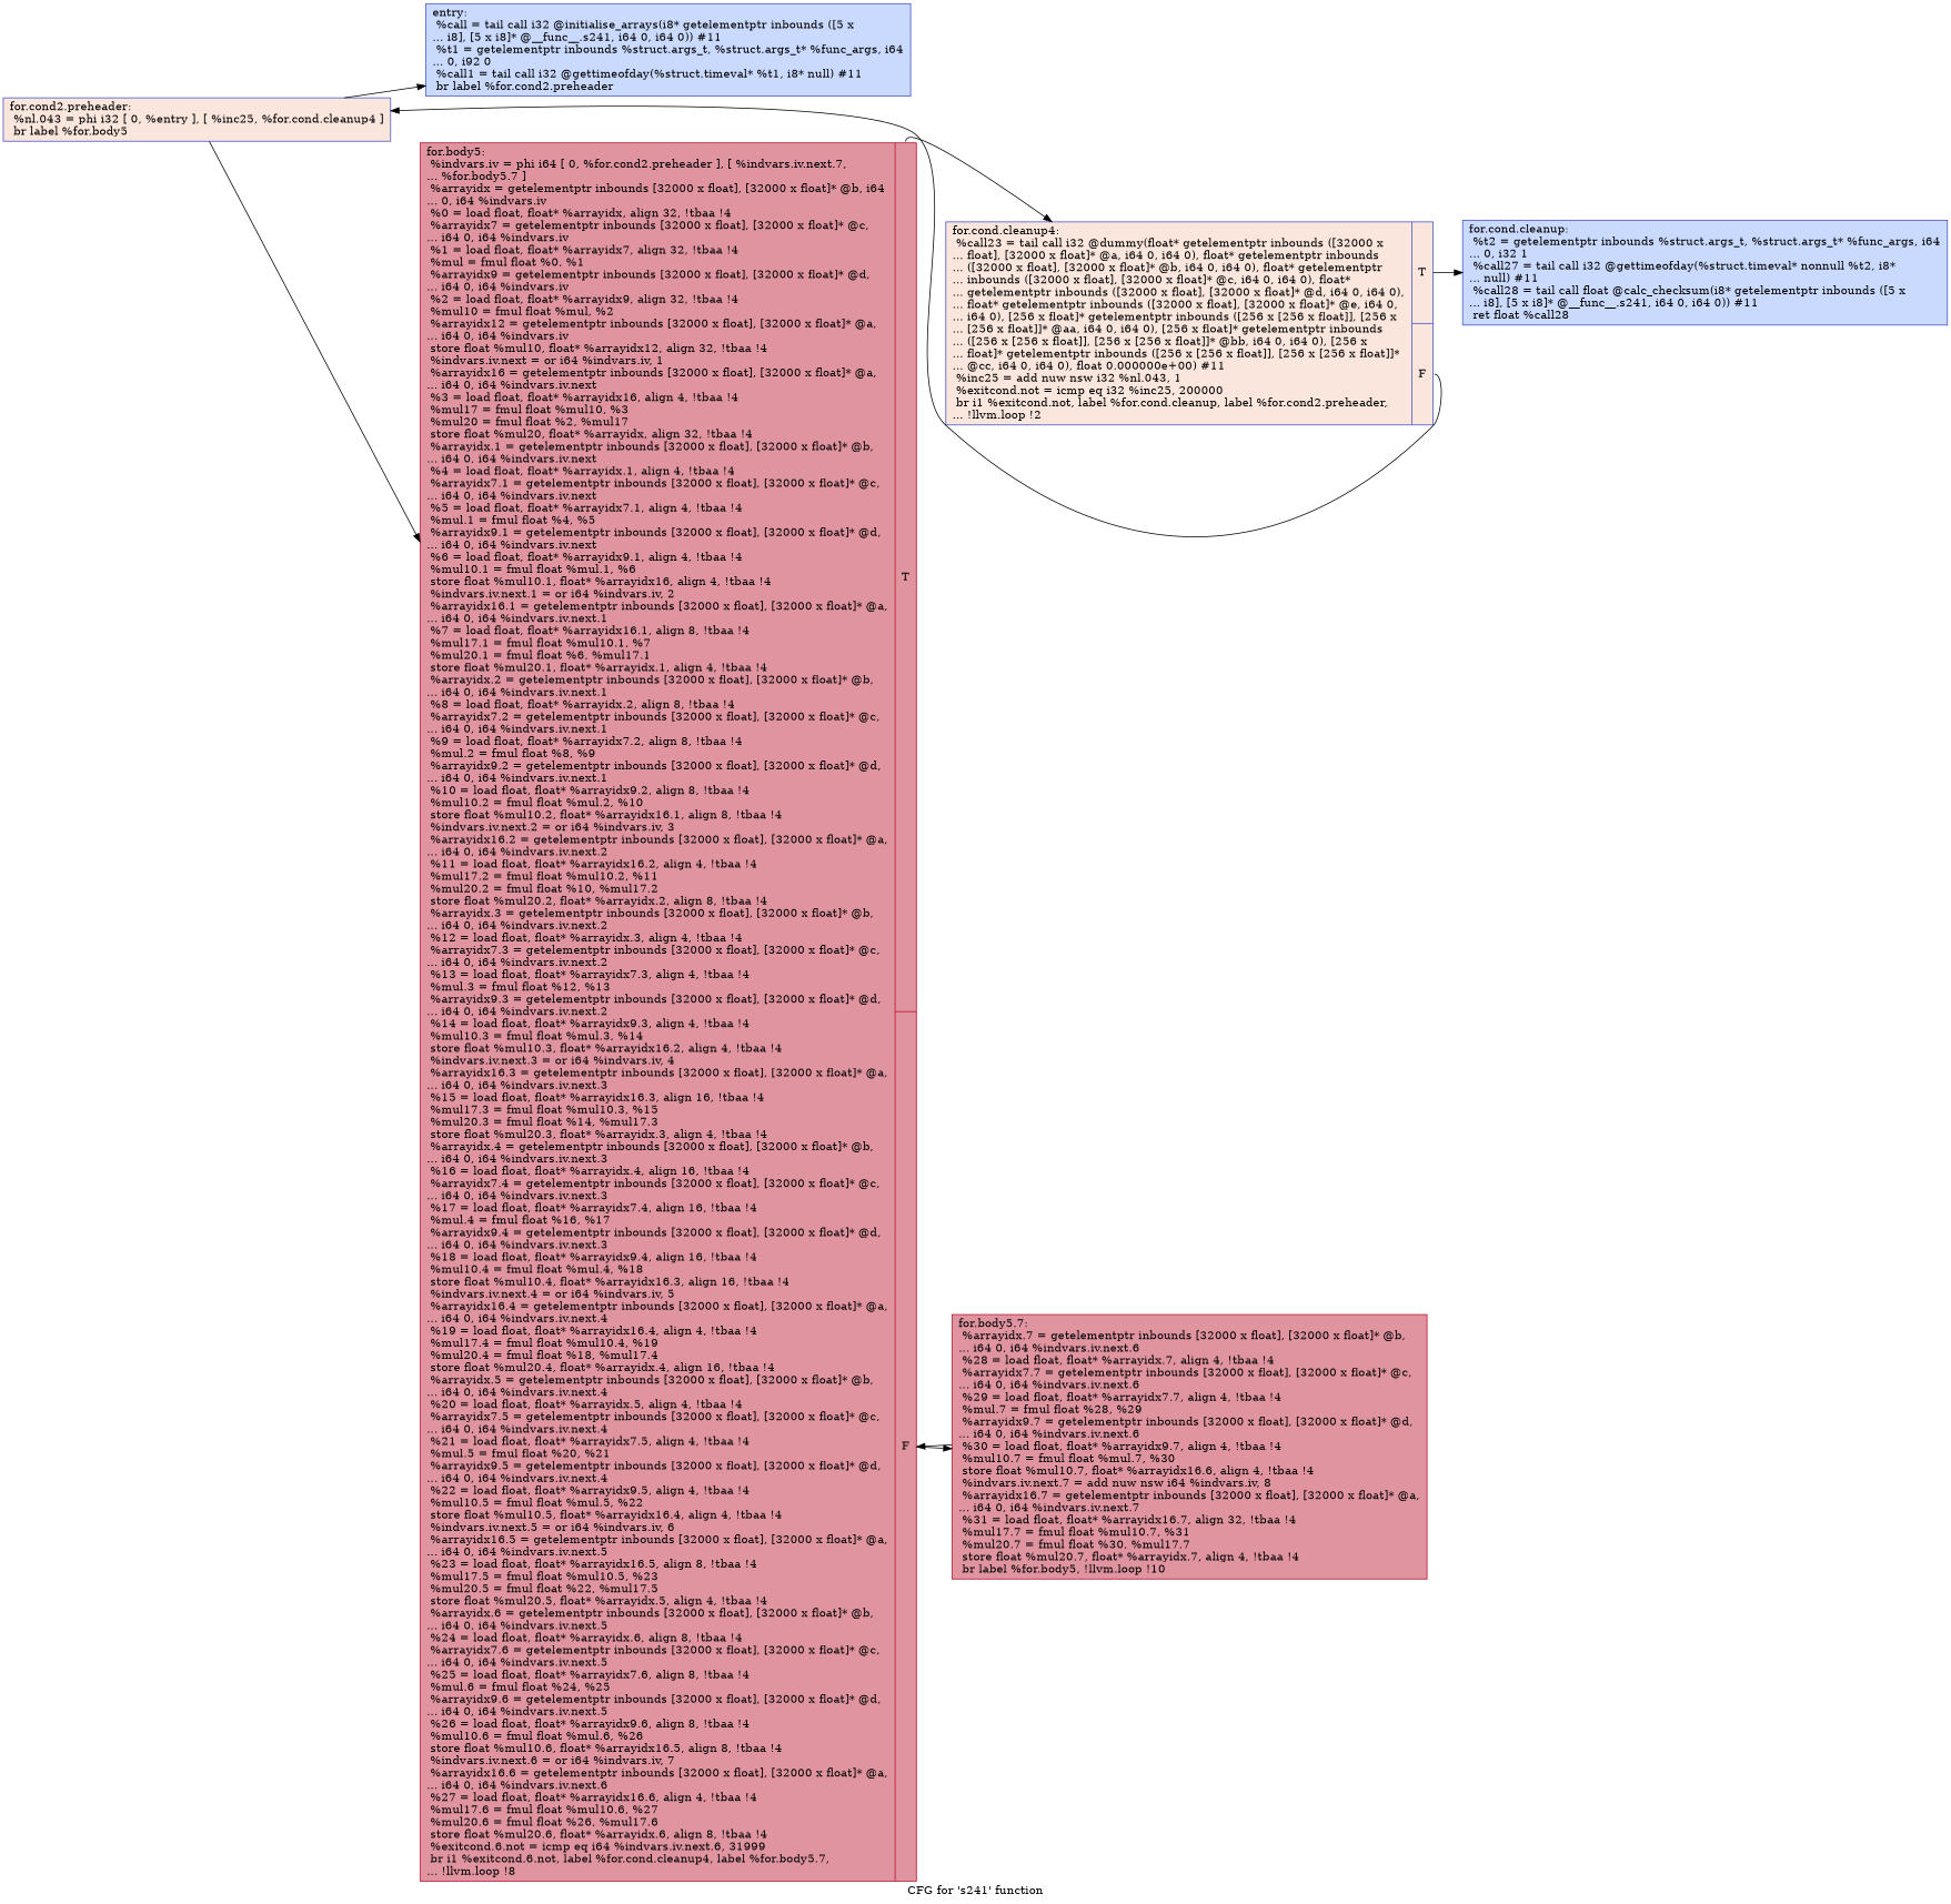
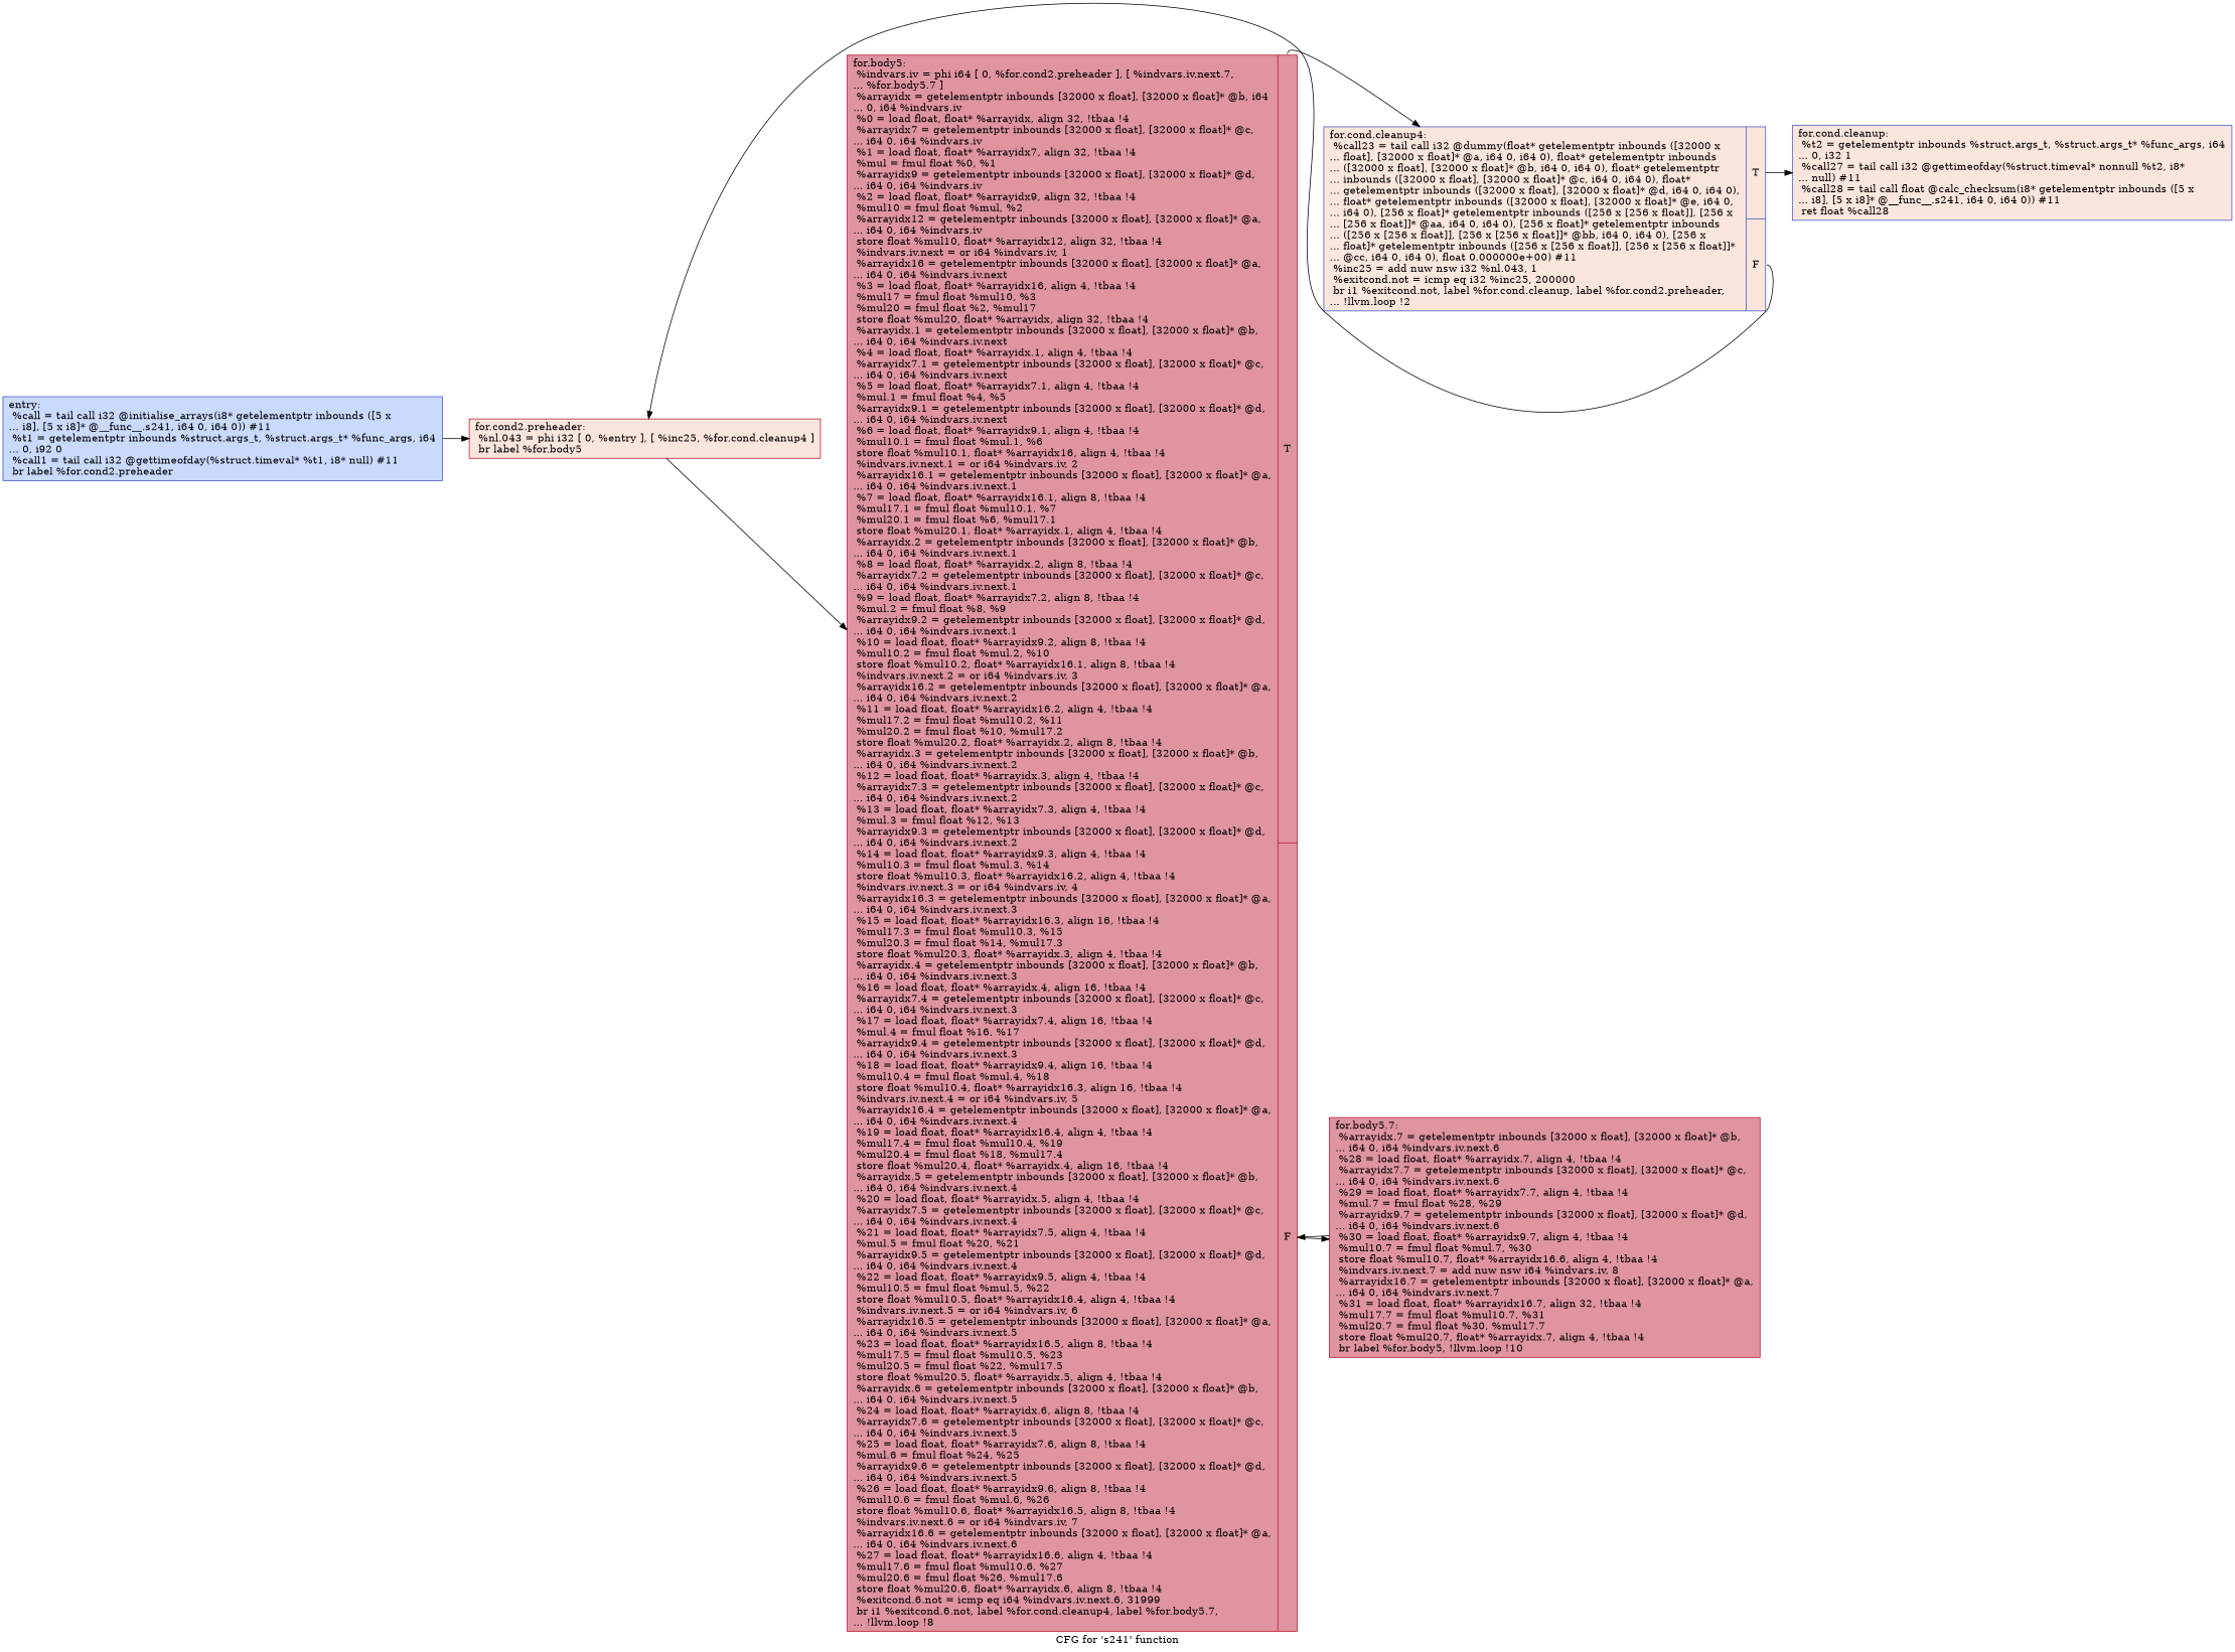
  digraph {
    label="CFG for 's241' function"
    rankdir=LR
    node [color="#3d50c3ff" fillcolor="#88abfd70" shape=record style=filled]
    n1 [label="{entry:\l  %call = tail call i32 @initialise_arrays(i8* getelementptr inbounds ([5 x\l... i8], [5 x i8]* @__func__.s241, i64 0, i64 0)) #11\l  %t1 = getelementptr inbounds %struct.args_t, %struct.args_t* %func_args, i64\l... 0, i92 0\l  %call1 = tail call i32 @gettimeofday(%struct.timeval* %t1, i8* null) #11\l  br label %for.cond2.preheader\l}"]
-   n2 [fillcolor="#f3c7b170" label="{for.cond2.preheader:                              \l  %nl.043 = phi i32 [ 0, %entry ], [ %inc25, %for.cond.cleanup4 ]\l  br label %for.body5\l}"]
+   n2 [color="#b70d28ff" fillcolor="#f3c7b170" label="{for.cond2.preheader:                              \l  %nl.043 = phi i32 [ 0, %entry ], [ %inc25, %for.cond.cleanup4 ]\l  br label %for.body5\l}"]
    n3 [color="#b70d28ff" fillcolor="#b70d2870" label="{for.body5:                                        \l  %indvars.iv = phi i64 [ 0, %for.cond2.preheader ], [ %indvars.iv.next.7,\l... %for.body5.7 ]\l  %arrayidx = getelementptr inbounds [32000 x float], [32000 x float]* @b, i64\l... 0, i64 %indvars.iv\l  %0 = load float, float* %arrayidx, align 32, !tbaa !4\l  %arrayidx7 = getelementptr inbounds [32000 x float], [32000 x float]* @c,\l... i64 0, i64 %indvars.iv\l  %1 = load float, float* %arrayidx7, align 32, !tbaa !4\l  %mul = fmul float %0, %1\l  %arrayidx9 = getelementptr inbounds [32000 x float], [32000 x float]* @d,\l... i64 0, i64 %indvars.iv\l  %2 = load float, float* %arrayidx9, align 32, !tbaa !4\l  %mul10 = fmul float %mul, %2\l  %arrayidx12 = getelementptr inbounds [32000 x float], [32000 x float]* @a,\l... i64 0, i64 %indvars.iv\l  store float %mul10, float* %arrayidx12, align 32, !tbaa !4\l  %indvars.iv.next = or i64 %indvars.iv, 1\l  %arrayidx16 = getelementptr inbounds [32000 x float], [32000 x float]* @a,\l... i64 0, i64 %indvars.iv.next\l  %3 = load float, float* %arrayidx16, align 4, !tbaa !4\l  %mul17 = fmul float %mul10, %3\l  %mul20 = fmul float %2, %mul17\l  store float %mul20, float* %arrayidx, align 32, !tbaa !4\l  %arrayidx.1 = getelementptr inbounds [32000 x float], [32000 x float]* @b,\l... i64 0, i64 %indvars.iv.next\l  %4 = load float, float* %arrayidx.1, align 4, !tbaa !4\l  %arrayidx7.1 = getelementptr inbounds [32000 x float], [32000 x float]* @c,\l... i64 0, i64 %indvars.iv.next\l  %5 = load float, float* %arrayidx7.1, align 4, !tbaa !4\l  %mul.1 = fmul float %4, %5\l  %arrayidx9.1 = getelementptr inbounds [32000 x float], [32000 x float]* @d,\l... i64 0, i64 %indvars.iv.next\l  %6 = load float, float* %arrayidx9.1, align 4, !tbaa !4\l  %mul10.1 = fmul float %mul.1, %6\l  store float %mul10.1, float* %arrayidx16, align 4, !tbaa !4\l  %indvars.iv.next.1 = or i64 %indvars.iv, 2\l  %arrayidx16.1 = getelementptr inbounds [32000 x float], [32000 x float]* @a,\l... i64 0, i64 %indvars.iv.next.1\l  %7 = load float, float* %arrayidx16.1, align 8, !tbaa !4\l  %mul17.1 = fmul float %mul10.1, %7\l  %mul20.1 = fmul float %6, %mul17.1\l  store float %mul20.1, float* %arrayidx.1, align 4, !tbaa !4\l  %arrayidx.2 = getelementptr inbounds [32000 x float], [32000 x float]* @b,\l... i64 0, i64 %indvars.iv.next.1\l  %8 = load float, float* %arrayidx.2, align 8, !tbaa !4\l  %arrayidx7.2 = getelementptr inbounds [32000 x float], [32000 x float]* @c,\l... i64 0, i64 %indvars.iv.next.1\l  %9 = load float, float* %arrayidx7.2, align 8, !tbaa !4\l  %mul.2 = fmul float %8, %9\l  %arrayidx9.2 = getelementptr inbounds [32000 x float], [32000 x float]* @d,\l... i64 0, i64 %indvars.iv.next.1\l  %10 = load float, float* %arrayidx9.2, align 8, !tbaa !4\l  %mul10.2 = fmul float %mul.2, %10\l  store float %mul10.2, float* %arrayidx16.1, align 8, !tbaa !4\l  %indvars.iv.next.2 = or i64 %indvars.iv, 3\l  %arrayidx16.2 = getelementptr inbounds [32000 x float], [32000 x float]* @a,\l... i64 0, i64 %indvars.iv.next.2\l  %11 = load float, float* %arrayidx16.2, align 4, !tbaa !4\l  %mul17.2 = fmul float %mul10.2, %11\l  %mul20.2 = fmul float %10, %mul17.2\l  store float %mul20.2, float* %arrayidx.2, align 8, !tbaa !4\l  %arrayidx.3 = getelementptr inbounds [32000 x float], [32000 x float]* @b,\l... i64 0, i64 %indvars.iv.next.2\l  %12 = load float, float* %arrayidx.3, align 4, !tbaa !4\l  %arrayidx7.3 = getelementptr inbounds [32000 x float], [32000 x float]* @c,\l... i64 0, i64 %indvars.iv.next.2\l  %13 = load float, float* %arrayidx7.3, align 4, !tbaa !4\l  %mul.3 = fmul float %12, %13\l  %arrayidx9.3 = getelementptr inbounds [32000 x float], [32000 x float]* @d,\l... i64 0, i64 %indvars.iv.next.2\l  %14 = load float, float* %arrayidx9.3, align 4, !tbaa !4\l  %mul10.3 = fmul float %mul.3, %14\l  store float %mul10.3, float* %arrayidx16.2, align 4, !tbaa !4\l  %indvars.iv.next.3 = or i64 %indvars.iv, 4\l  %arrayidx16.3 = getelementptr inbounds [32000 x float], [32000 x float]* @a,\l... i64 0, i64 %indvars.iv.next.3\l  %15 = load float, float* %arrayidx16.3, align 16, !tbaa !4\l  %mul17.3 = fmul float %mul10.3, %15\l  %mul20.3 = fmul float %14, %mul17.3\l  store float %mul20.3, float* %arrayidx.3, align 4, !tbaa !4\l  %arrayidx.4 = getelementptr inbounds [32000 x float], [32000 x float]* @b,\l... i64 0, i64 %indvars.iv.next.3\l  %16 = load float, float* %arrayidx.4, align 16, !tbaa !4\l  %arrayidx7.4 = getelementptr inbounds [32000 x float], [32000 x float]* @c,\l... i64 0, i64 %indvars.iv.next.3\l  %17 = load float, float* %arrayidx7.4, align 16, !tbaa !4\l  %mul.4 = fmul float %16, %17\l  %arrayidx9.4 = getelementptr inbounds [32000 x float], [32000 x float]* @d,\l... i64 0, i64 %indvars.iv.next.3\l  %18 = load float, float* %arrayidx9.4, align 16, !tbaa !4\l  %mul10.4 = fmul float %mul.4, %18\l  store float %mul10.4, float* %arrayidx16.3, align 16, !tbaa !4\l  %indvars.iv.next.4 = or i64 %indvars.iv, 5\l  %arrayidx16.4 = getelementptr inbounds [32000 x float], [32000 x float]* @a,\l... i64 0, i64 %indvars.iv.next.4\l  %19 = load float, float* %arrayidx16.4, align 4, !tbaa !4\l  %mul17.4 = fmul float %mul10.4, %19\l  %mul20.4 = fmul float %18, %mul17.4\l  store float %mul20.4, float* %arrayidx.4, align 16, !tbaa !4\l  %arrayidx.5 = getelementptr inbounds [32000 x float], [32000 x float]* @b,\l... i64 0, i64 %indvars.iv.next.4\l  %20 = load float, float* %arrayidx.5, align 4, !tbaa !4\l  %arrayidx7.5 = getelementptr inbounds [32000 x float], [32000 x float]* @c,\l... i64 0, i64 %indvars.iv.next.4\l  %21 = load float, float* %arrayidx7.5, align 4, !tbaa !4\l  %mul.5 = fmul float %20, %21\l  %arrayidx9.5 = getelementptr inbounds [32000 x float], [32000 x float]* @d,\l... i64 0, i64 %indvars.iv.next.4\l  %22 = load float, float* %arrayidx9.5, align 4, !tbaa !4\l  %mul10.5 = fmul float %mul.5, %22\l  store float %mul10.5, float* %arrayidx16.4, align 4, !tbaa !4\l  %indvars.iv.next.5 = or i64 %indvars.iv, 6\l  %arrayidx16.5 = getelementptr inbounds [32000 x float], [32000 x float]* @a,\l... i64 0, i64 %indvars.iv.next.5\l  %23 = load float, float* %arrayidx16.5, align 8, !tbaa !4\l  %mul17.5 = fmul float %mul10.5, %23\l  %mul20.5 = fmul float %22, %mul17.5\l  store float %mul20.5, float* %arrayidx.5, align 4, !tbaa !4\l  %arrayidx.6 = getelementptr inbounds [32000 x float], [32000 x float]* @b,\l... i64 0, i64 %indvars.iv.next.5\l  %24 = load float, float* %arrayidx.6, align 8, !tbaa !4\l  %arrayidx7.6 = getelementptr inbounds [32000 x float], [32000 x float]* @c,\l... i64 0, i64 %indvars.iv.next.5\l  %25 = load float, float* %arrayidx7.6, align 8, !tbaa !4\l  %mul.6 = fmul float %24, %25\l  %arrayidx9.6 = getelementptr inbounds [32000 x float], [32000 x float]* @d,\l... i64 0, i64 %indvars.iv.next.5\l  %26 = load float, float* %arrayidx9.6, align 8, !tbaa !4\l  %mul10.6 = fmul float %mul.6, %26\l  store float %mul10.6, float* %arrayidx16.5, align 8, !tbaa !4\l  %indvars.iv.next.6 = or i64 %indvars.iv, 7\l  %arrayidx16.6 = getelementptr inbounds [32000 x float], [32000 x float]* @a,\l... i64 0, i64 %indvars.iv.next.6\l  %27 = load float, float* %arrayidx16.6, align 4, !tbaa !4\l  %mul17.6 = fmul float %mul10.6, %27\l  %mul20.6 = fmul float %26, %mul17.6\l  store float %mul20.6, float* %arrayidx.6, align 8, !tbaa !4\l  %exitcond.6.not = icmp eq i64 %indvars.iv.next.6, 31999\l  br i1 %exitcond.6.not, label %for.cond.cleanup4, label %for.body5.7,\l... !llvm.loop !8\l|{<s0>T|<s1>F}}"]
    n4 [fillcolor="#f3c7b170" label="{for.cond.cleanup4:                                \l  %call23 = tail call i32 @dummy(float* getelementptr inbounds ([32000 x\l... float], [32000 x float]* @a, i64 0, i64 0), float* getelementptr inbounds\l... ([32000 x float], [32000 x float]* @b, i64 0, i64 0), float* getelementptr\l... inbounds ([32000 x float], [32000 x float]* @c, i64 0, i64 0), float*\l... getelementptr inbounds ([32000 x float], [32000 x float]* @d, i64 0, i64 0),\l... float* getelementptr inbounds ([32000 x float], [32000 x float]* @e, i64 0,\l... i64 0), [256 x float]* getelementptr inbounds ([256 x [256 x float]], [256 x\l... [256 x float]]* @aa, i64 0, i64 0), [256 x float]* getelementptr inbounds\l... ([256 x [256 x float]], [256 x [256 x float]]* @bb, i64 0, i64 0), [256 x\l... float]* getelementptr inbounds ([256 x [256 x float]], [256 x [256 x float]]*\l... @cc, i64 0, i64 0), float 0.000000e+00) #11\l  %inc25 = add nuw nsw i32 %nl.043, 1\l  %exitcond.not = icmp eq i32 %inc25, 200000\l  br i1 %exitcond.not, label %for.cond.cleanup, label %for.cond2.preheader,\l... !llvm.loop !2\l|{<s0>T|<s1>F}}"]
    n5 [color="#b70d28ff" fillcolor="#b70d2870" label="{for.body5.7:                                      \l  %arrayidx.7 = getelementptr inbounds [32000 x float], [32000 x float]* @b,\l... i64 0, i64 %indvars.iv.next.6\l  %28 = load float, float* %arrayidx.7, align 4, !tbaa !4\l  %arrayidx7.7 = getelementptr inbounds [32000 x float], [32000 x float]* @c,\l... i64 0, i64 %indvars.iv.next.6\l  %29 = load float, float* %arrayidx7.7, align 4, !tbaa !4\l  %mul.7 = fmul float %28, %29\l  %arrayidx9.7 = getelementptr inbounds [32000 x float], [32000 x float]* @d,\l... i64 0, i64 %indvars.iv.next.6\l  %30 = load float, float* %arrayidx9.7, align 4, !tbaa !4\l  %mul10.7 = fmul float %mul.7, %30\l  store float %mul10.7, float* %arrayidx16.6, align 4, !tbaa !4\l  %indvars.iv.next.7 = add nuw nsw i64 %indvars.iv, 8\l  %arrayidx16.7 = getelementptr inbounds [32000 x float], [32000 x float]* @a,\l... i64 0, i64 %indvars.iv.next.7\l  %31 = load float, float* %arrayidx16.7, align 32, !tbaa !4\l  %mul17.7 = fmul float %mul10.7, %31\l  %mul20.7 = fmul float %30, %mul17.7\l  store float %mul20.7, float* %arrayidx.7, align 4, !tbaa !4\l  br label %for.body5, !llvm.loop !10\l}"]
-   n6 [label="{for.cond.cleanup:                                 \l  %t2 = getelementptr inbounds %struct.args_t, %struct.args_t* %func_args, i64\l... 0, i32 1\l  %call27 = tail call i32 @gettimeofday(%struct.timeval* nonnull %t2, i8*\l... null) #11\l  %call28 = tail call float @calc_checksum(i8* getelementptr inbounds ([5 x\l... i8], [5 x i8]* @__func__.s241, i64 0, i64 0)) #11\l  ret float %call28\l}"]
-   n2 -> n1
+   n6 [fillcolor="#f3c7b170" label="{for.cond.cleanup:                                 \l  %t2 = getelementptr inbounds %struct.args_t, %struct.args_t* %func_args, i64\l... 0, i32 1\l  %call27 = tail call i32 @gettimeofday(%struct.timeval* nonnull %t2, i8*\l... null) #11\l  %call28 = tail call float @calc_checksum(i8* getelementptr inbounds ([5 x\l... i8], [5 x i8]* @__func__.s241, i64 0, i64 0)) #11\l  ret float %call28\l}"]
+   n1 -> n2
    n2 -> n3
    n3 -> n4 [tailport=s0]
    n3 -> n5 [tailport=s1]
    n4 -> n2 [tailport=s1]
    n4 -> n6 [tailport=s0]
    n5 -> n3
  }
